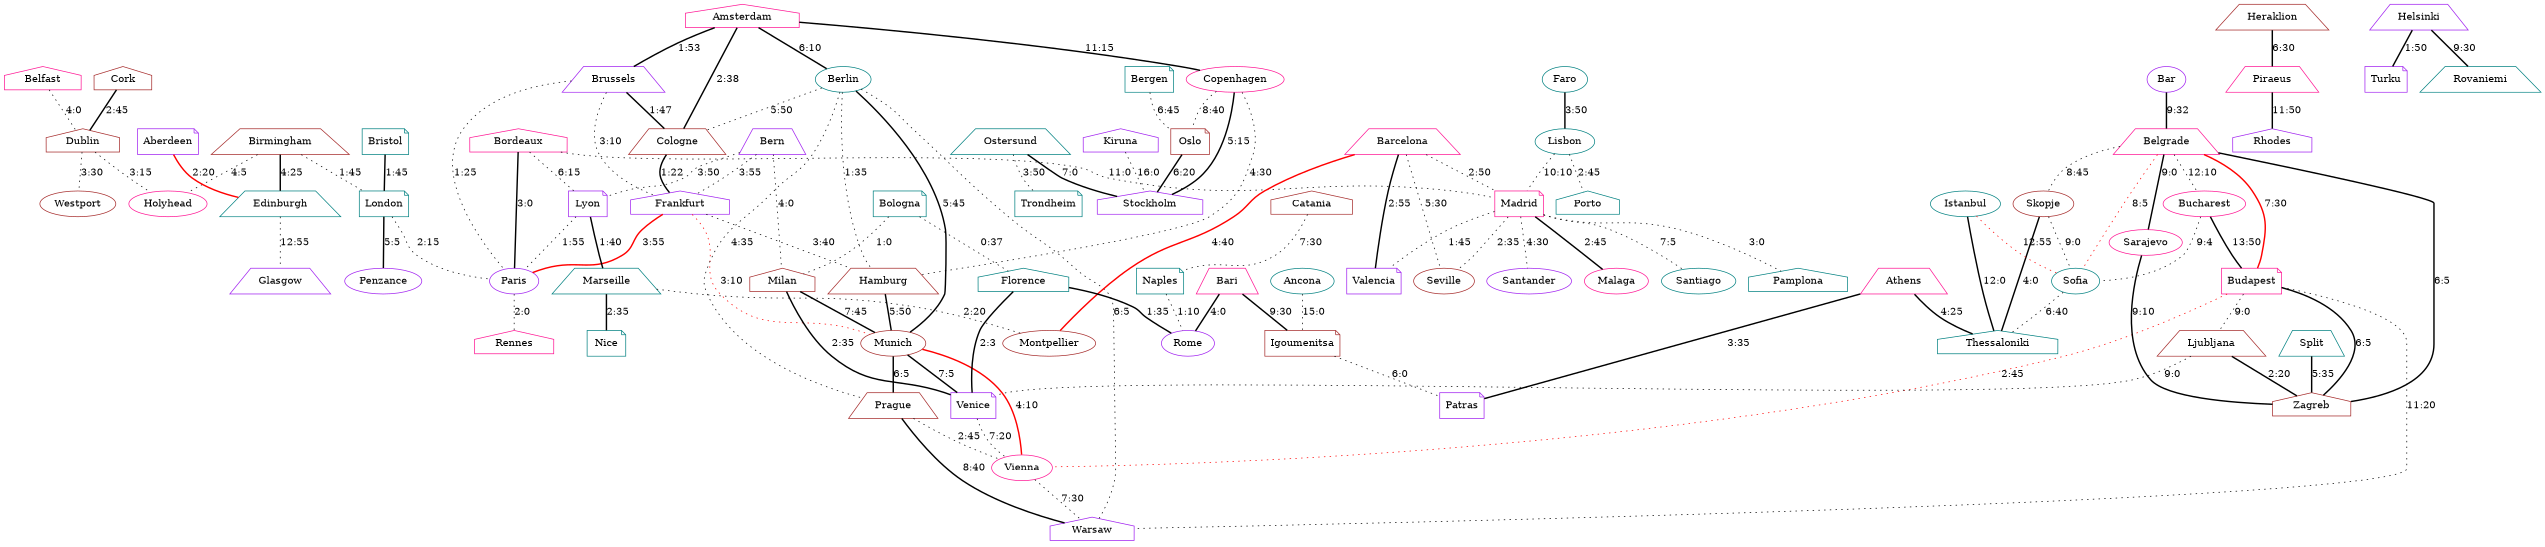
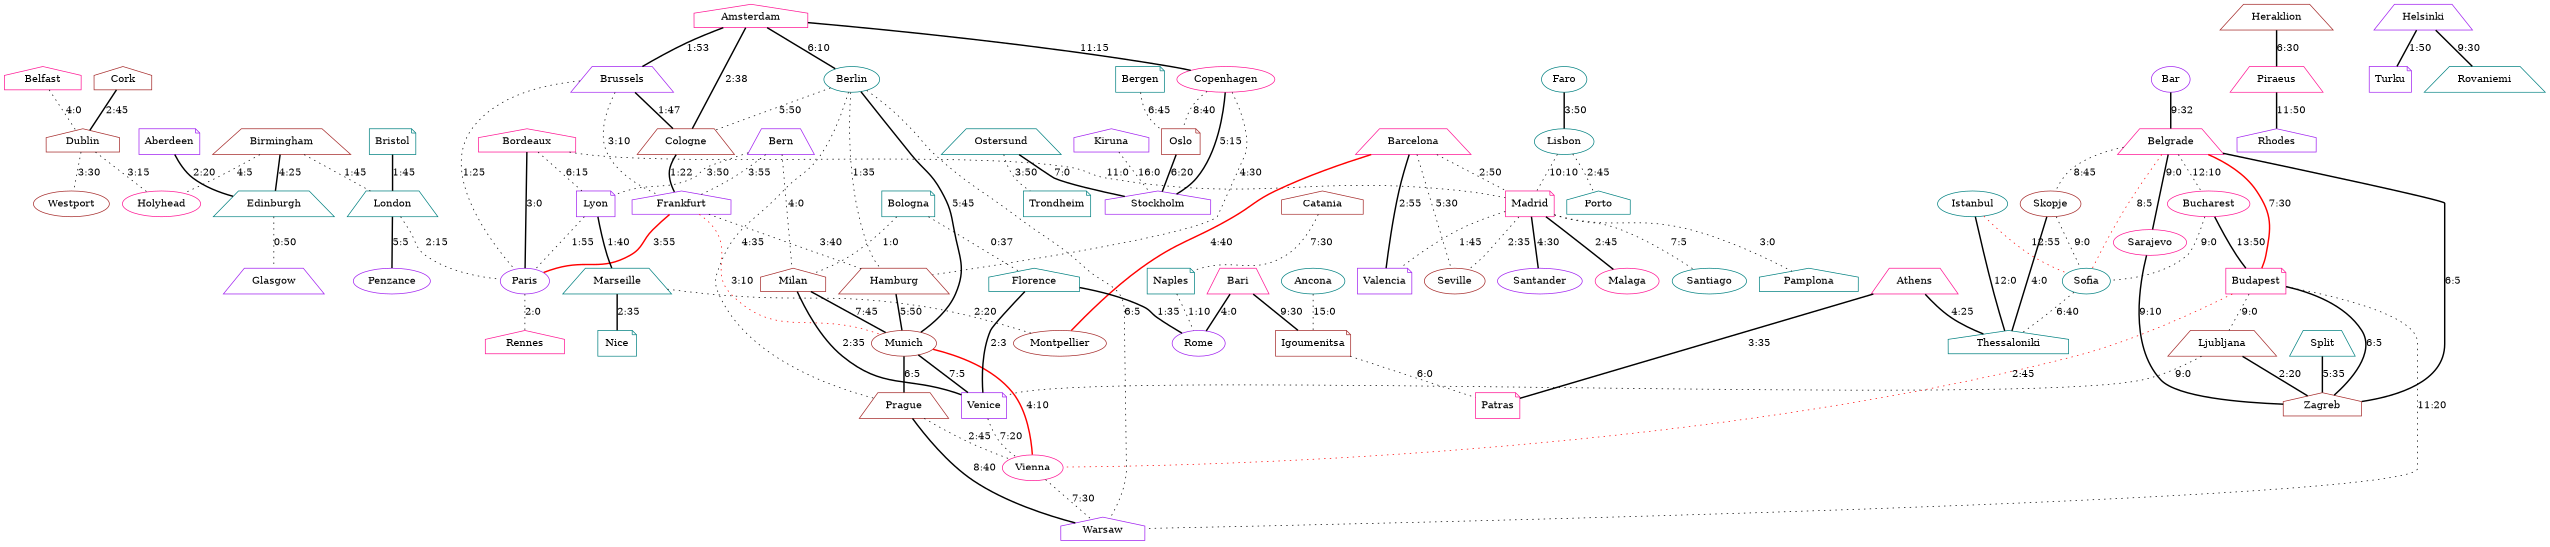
  graph {
    node [color=teal shape=ellipse]
    edge [style=dotted]
    Birmingham [color=brown shape=trapezium]
    Edinburgh [shape=trapezium]
    Holyhead [color=deeppink]
-   London [shape=note]
+   London [shape=trapezium]
    Glasgow [color=purple shape=trapezium]
    Paris [color=purple]
    Penzance [color=purple]
    Cologne [color=brown shape=trapezium]
    Frankfurt [color=purple shape=house]
    Hamburg [color=brown shape=trapezium]
    Munich [color=brown]
    Rennes [color=deeppink shape=house]
    Venice [color=purple shape=note]
    Vienna [color=deeppink]
    Prague [color=brown shape=trapezium]
    Athens [color=deeppink shape=trapezium]
    Thessaloniki [shape=house]
-   Patras [color=purple shape=note]
+   Patras [color=deeppink shape=note]
    Bar [color=purple]
    Belgrade [color=deeppink shape=trapezium]
    Skopje [color=brown]
    Zagreb [color=brown shape=house]
    Budapest [color=deeppink shape=note]
    Sofia
    Bucharest [color=deeppink]
    Sarajevo [color=deeppink]
    Warsaw [color=purple shape=house]
    Ljubljana [color=brown shape=trapezium]
    Madrid [color=deeppink shape=note]
    Valencia [color=purple shape=note]
    Seville [color=brown]
    Santiago
    Pamplona [shape=house]
    Santander [color=purple]
    Malaga [color=deeppink]
    Belfast [color=deeppink shape=house]
    Dublin [color=brown shape=house]
    Westport [color=brown]
    Bergen [shape=note]
    Oslo [color=brown shape=note]
    Stockholm [color=purple shape=house]
    Bordeaux [color=deeppink shape=house]
    Lyon [color=purple shape=note]
    Marseille [shape=trapezium]
    Catania [color=brown shape=house]
    Naples [shape=note]
    Rome [color=purple]
    Heraklion [color=brown shape=trapezium]
    Piraeus [color=deeppink shape=trapezium]
    Rhodes [color=purple shape=house]
    Amsterdam [color=deeppink shape=house]
    Copenhagen [color=deeppink]
    Brussels [color=purple shape=trapezium]
    Berlin
    Barcelona [color=deeppink shape=trapezium]
    Montpellier [color=brown]
    Florence [shape=house]
    Milan [color=brown shape=house]
    Nice [shape=note]
    Aberdeen [color=purple shape=note]
    Bristol [shape=note]
    Bern [color=purple shape=trapezium]
    Igoumenitsa [color=brown shape=note]
    Ancona
    Bari [color=deeppink shape=trapezium]
    Kiruna [color=purple shape=house]
    Bologna [shape=note]
    Lisbon
    Porto [shape=house]
    Ostersund [shape=trapezium]
    Trondheim [shape=note]
    Faro
    Helsinki [color=purple shape=trapezium]
    Turku [color=purple shape=note]
    Rovaniemi [shape=trapezium]
    Split [shape=trapezium]
    Istanbul
    Cork [color=brown shape=house]
    Birmingham -- Edinburgh [label="4:25" style=bold]
    Birmingham -- Holyhead [label="4:5"]
    Birmingham -- London [label="1:45"]
-   Edinburgh -- Glasgow [label="12:55"]
+   Edinburgh -- Glasgow [label="0:50"]
    London -- Paris [label="2:15"]
    London -- Penzance [label="5:5" style=bold]
    Paris -- Rennes [label="2:0"]
    Cologne -- Frankfurt [label="1:22" style=bold]
    Frankfurt -- Paris [color=red label="3:55" style=bold]
    Frankfurt -- Hamburg [label="3:40"]
    Frankfurt -- Munich [color=red label="3:10"]
    Hamburg -- Munich [label="5:50" style=bold]
    Munich -- Venice [label="7:5" style=bold]
    Munich -- Vienna [color=red label="4:10" style=bold]
    Munich -- Prague [label="6:5" style=bold]
    Venice -- Vienna [label="7:20"]
    Vienna -- Warsaw [label="7:30"]
    Prague -- Vienna [label="2:45"]
    Prague -- Warsaw [label="8:40" style=bold]
    Athens -- Thessaloniki [label="4:25" style=bold]
    Athens -- Patras [label="3:35" style=bold]
    Bar -- Belgrade [label="9:32" style=bold]
    Belgrade -- Skopje [label="8:45"]
    Belgrade -- Zagreb [label="6:5" style=bold]
    Belgrade -- Budapest [color=red label="7:30" style=bold]
    Belgrade -- Sofia [color=red label="8:5"]
    Belgrade -- Bucharest [label="12:10"]
    Belgrade -- Sarajevo [label="9:0" style=bold]
    Skopje -- Thessaloniki [label="4:0" style=bold]
    Skopje -- Sofia [label="9:0"]
    Budapest -- Vienna [color=red label="2:45"]
    Budapest -- Zagreb [label="6:5" style=bold]
    Budapest -- Warsaw [label="11:20"]
    Budapest -- Ljubljana [label="9:0"]
    Sofia -- Thessaloniki [label="6:40"]
    Bucharest -- Budapest [label="13:50" style=bold]
-   Bucharest -- Sofia [label="9:4"]
+   Bucharest -- Sofia [label="9:0"]
    Sarajevo -- Zagreb [label="9:10" style=bold]
    Ljubljana -- Venice [label="9:0"]
    Ljubljana -- Zagreb [label="2:20" style=bold]
    Madrid -- Valencia [label="1:45"]
    Madrid -- Seville [label="2:35"]
    Madrid -- Santiago [label="7:5"]
    Madrid -- Pamplona [label="3:0"]
-   Madrid -- Santander [label="4:30"]
+   Madrid -- Santander [label="4:30" style=bold]
    Madrid -- Malaga [label="2:45" style=bold]
    Belfast -- Dublin [label="4:0"]
    Dublin -- Holyhead [label="3:15"]
    Dublin -- Westport [label="3:30"]
    Bergen -- Oslo [label="6:45"]
    Oslo -- Stockholm [label="6:20" style=bold]
    Bordeaux -- Paris [label="3:0" style=bold]
    Bordeaux -- Madrid [label="11:0"]
    Bordeaux -- Lyon [label="6:15"]
    Lyon -- Paris [label="1:55"]
    Lyon -- Marseille [label="1:40" style=bold]
    Marseille -- Montpellier [label="2:20"]
    Marseille -- Nice [label="2:35" style=bold]
    Catania -- Naples [label="7:30"]
    Naples -- Rome [label="1:10"]
    Heraklion -- Piraeus [label="6:30" style=bold]
    Piraeus -- Rhodes [label="11:50" style=bold]
    Amsterdam -- Cologne [label="2:38" style=bold]
    Amsterdam -- Copenhagen [label="11:15" style=bold]
    Amsterdam -- Brussels [label="1:53" style=bold]
    Amsterdam -- Berlin [label="6:10" style=bold]
    Copenhagen -- Hamburg [label="4:30"]
    Copenhagen -- Oslo [label="8:40"]
    Copenhagen -- Stockholm [label="5:15" style=bold]
    Brussels -- Paris [label="1:25"]
    Brussels -- Cologne [label="1:47" style=bold]
    Brussels -- Frankfurt [label="3:10"]
    Berlin -- Cologne [label="5:50"]
    Berlin -- Hamburg [label="1:35"]
    Berlin -- Munich [label="5:45" style=bold]
    Berlin -- Prague [label="4:35"]
    Berlin -- Warsaw [label="6:5"]
    Barcelona -- Madrid [label="2:50"]
    Barcelona -- Valencia [label="2:55" style=bold]
    Barcelona -- Seville [label="5:30"]
    Barcelona -- Montpellier [color=red label="4:40" style=bold]
    Florence -- Venice [label="2:3" style=bold]
    Florence -- Rome [label="1:35" style=bold]
    Milan -- Munich [label="7:45" style=bold]
    Milan -- Venice [label="2:35" style=bold]
-   Aberdeen -- Edinburgh [label="2:20" style=bold color=red]
+   Aberdeen -- Edinburgh [label="2:20" style=bold]
    Bristol -- London [label="1:45" style=bold]
    Bern -- Frankfurt [label="3:55"]
    Bern -- Lyon [label="3:50"]
    Bern -- Milan [label="4:0"]
    Igoumenitsa -- Patras [label="6:0"]
    Ancona -- Igoumenitsa [label="15:0"]
    Bari -- Rome [label="4:0" style=bold]
    Bari -- Igoumenitsa [label="9:30" style=bold]
    Kiruna -- Stockholm [label="16:0"]
    Bologna -- Florence [label="0:37"]
    Bologna -- Milan [label="1:0"]
    Lisbon -- Madrid [label="10:10"]
    Lisbon -- Porto [label="2:45"]
    Ostersund -- Stockholm [label="7:0" style=bold]
    Ostersund -- Trondheim [label="3:50"]
    Faro -- Lisbon [label="3:50" style=bold]
    Helsinki -- Turku [label="1:50" style=bold]
    Helsinki -- Rovaniemi [label="9:30" style=bold]
    Split -- Zagreb [label="5:35" style=bold]
    Istanbul -- Thessaloniki [label="12:0" style=bold]
    Istanbul -- Sofia [color=red label="12:55"]
    Cork -- Dublin [label="2:45" style=bold]
  }
